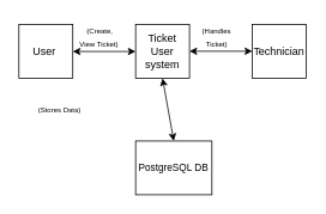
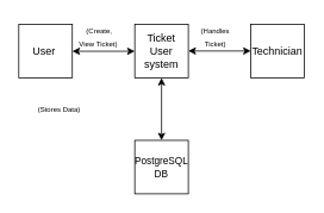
  <mxCell id="0" />
  <mxCell id="1" parent="0" />
  <mxCell id="2" value="User&amp;nbsp;" style="whiteSpace=wrap;html=1;aspect=fixed;" vertex="1" parent="1"><mxGeometry x="20" y="27" width="60" height="60" as="geometry" /></mxCell>
  <mxCell id="3" value="Ticket User system" style="whiteSpace=wrap;html=1;aspect=fixed;" vertex="1" parent="1"><mxGeometry x="150" y="27" width="60" height="60" as="geometry" /></mxCell>
  <mxCell id="4" value="Technician" style="whiteSpace=wrap;html=1;aspect=fixed;" vertex="1" parent="1"><mxGeometry x="280" y="27" width="60" height="60" as="geometry" /></mxCell>
  <mxCell id="5" value="" style="endArrow=classic;startArrow=classic;html=1;rounded=0;entryX=0;entryY=0.5;entryDx=0;entryDy=0;" edge="1" parent="1" target="3"><mxGeometry width="50" height="50" relative="1" as="geometry"><mxPoint x="80" y="57" as="sourcePoint" /><mxPoint x="130" y="7" as="targetPoint" /></mxGeometry></mxCell>
  <mxCell id="6" value="" style="endArrow=classic;startArrow=classic;html=1;rounded=0;entryX=0;entryY=0.5;entryDx=0;entryDy=0;" edge="1" parent="1"><mxGeometry width="50" height="50" relative="1" as="geometry"><mxPoint x="210" y="56.71" as="sourcePoint" /><mxPoint x="280" y="56.71" as="targetPoint" /></mxGeometry></mxCell>
  <mxCell id="7" value="&lt;font style=&quot;font-size: 8px;&quot;&gt;(Create,&lt;br&gt;View Ticket)&amp;nbsp;&lt;/font&gt;" style="text;html=1;align=center;verticalAlign=middle;resizable=0;points=[];autosize=1;strokeColor=none;fillColor=none;" vertex="1" parent="1"><mxGeometry x="75" y="20" width="70" height="40" as="geometry" /></mxCell>
- <mxCell id="8" value="&lt;font style=&quot;font-size: 11px;&quot;&gt;PostgreSQL DB&lt;/font&gt;" style="whiteSpace=wrap;html=1;aspect=fixed;" vertex="1" parent="1"><mxGeometry x="150" y="157" width="85" height="60" as="geometry" /></mxCell>
+ <mxCell id="8" value="&lt;font style=&quot;font-size: 11px;&quot;&gt;PostgreSQL DB&lt;/font&gt;" style="whiteSpace=wrap;html=1;aspect=fixed;" vertex="1" parent="1"><mxGeometry x="150" y="157" width="60" height="60" as="geometry" /></mxCell>
  <mxCell id="9" value="" style="endArrow=classic;startArrow=classic;html=1;rounded=0;exitX=0.5;exitY=0;exitDx=0;exitDy=0;" edge="1" parent="1" source="8"><mxGeometry width="50" height="50" relative="1" as="geometry"><mxPoint x="130" y="137" as="sourcePoint" /><mxPoint x="180" y="87" as="targetPoint" /></mxGeometry></mxCell>
  <mxCell id="10" value="&lt;font style=&quot;font-size: 8px;&quot;&gt;(Stores Data)&lt;/font&gt;" style="text;html=1;align=center;verticalAlign=middle;resizable=0;points=[];autosize=1;strokeColor=none;fillColor=none;" vertex="1" parent="1"><mxGeometry x="30" y="107" width="70" height="30" as="geometry" /></mxCell>
  <mxCell id="11" value="&lt;font style=&quot;font-size: 8px;&quot;&gt;(Handles&lt;br&gt;Ticket)&lt;/font&gt;" style="text;html=1;align=center;verticalAlign=middle;resizable=0;points=[];autosize=1;strokeColor=none;fillColor=none;" vertex="1" parent="1"><mxGeometry x="210" y="20" width="60" height="40" as="geometry" /></mxCell>
